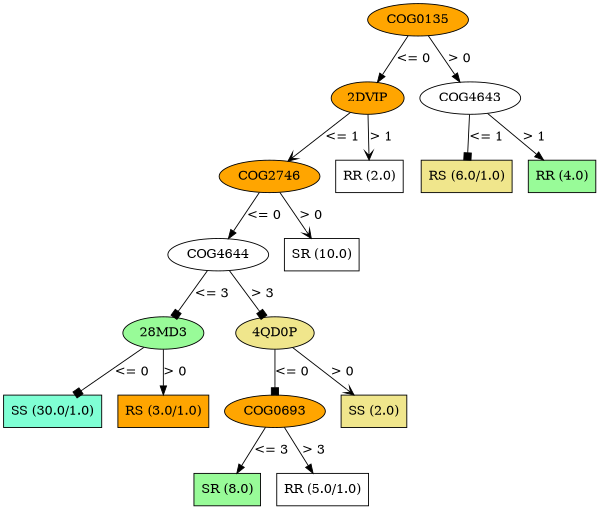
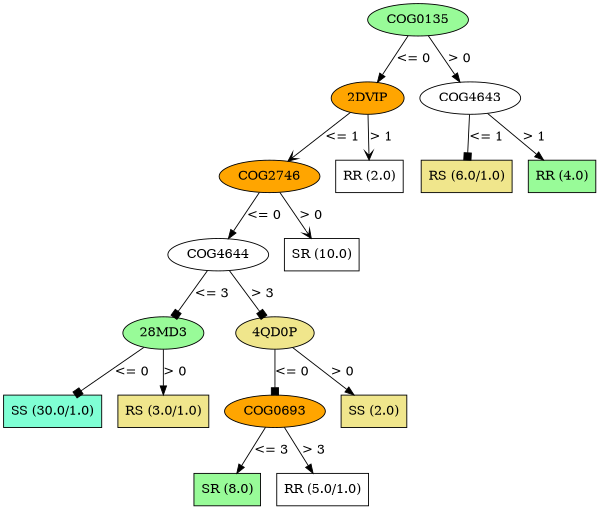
  digraph {
    node [fillcolor=white style=filled shape=box]
    edge [arrowhead=normal]
-   n1 [fillcolor=orange label=COG0135 shape=""]
+   n1 [fillcolor=palegreen label=COG0135 shape=""]
    n2 [fillcolor=orange label="2DVIP" shape=""]
    n3 [label=COG4643 shape=""]
    n4 [fillcolor=orange label=COG2746 shape=""]
    n5 [label="RR (2.0)"]
    n6 [fillcolor=khaki label="RS (6.0/1.0)"]
    n7 [fillcolor=palegreen label="RR (4.0)"]
    n8 [label=COG4644 shape=""]
    n9 [label="SR (10.0)"]
    n10 [fillcolor=palegreen label="28MD3" shape=""]
    n11 [fillcolor=khaki label="4QD0P" shape=""]
    n12 [fillcolor=aquamarine label="SS (30.0/1.0)"]
-   n13 [fillcolor=orange label="RS (3.0/1.0)"]
+   n13 [fillcolor=khaki label="RS (3.0/1.0)"]
    n14 [fillcolor=orange label=COG0693 shape=""]
    n15 [fillcolor=khaki label="SS (2.0)"]
    n16 [fillcolor=palegreen label="SR (8.0)"]
    n17 [label="RR (5.0/1.0)"]
    n1 -> n2 [label="<= 0"]
    n1 -> n3 [label="> 0"]
    n2 -> n4 [arrowhead=vee label="<= 1"]
    n2 -> n5 [arrowhead=vee label="> 1"]
    n3 -> n6 [arrowhead=box label="<= 1"]
    n3 -> n7 [label="> 1"]
    n4 -> n8 [label="<= 0"]
    n4 -> n9 [arrowhead=vee label="> 0"]
    n8 -> n10 [arrowhead=box label="<= 3"]
    n8 -> n11 [arrowhead=box label="> 3"]
    n10 -> n12 [arrowhead=box label="<= 0"]
    n10 -> n13 [label="> 0"]
    n11 -> n14 [arrowhead=box label="<= 0"]
-   n11 -> n15 [arrowhead=vee label="> 0"]
+   n11 -> n15 [label="> 0"]
    n14 -> n16 [label="<= 3"]
    n14 -> n17 [label="> 3"]
  }
